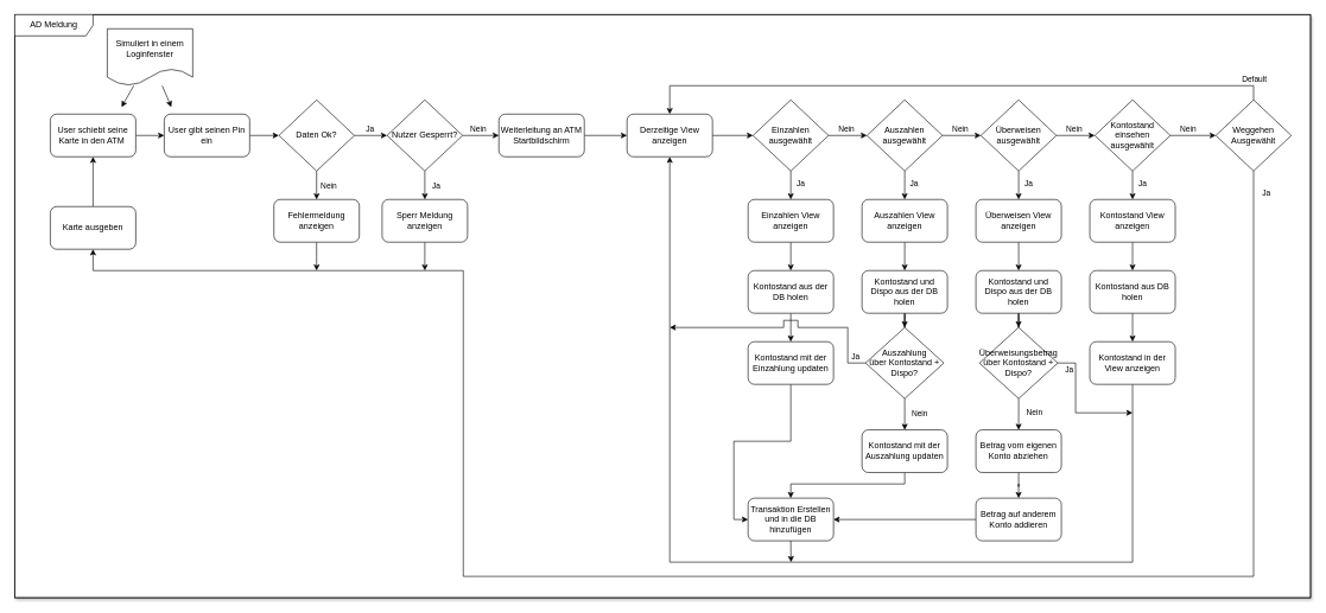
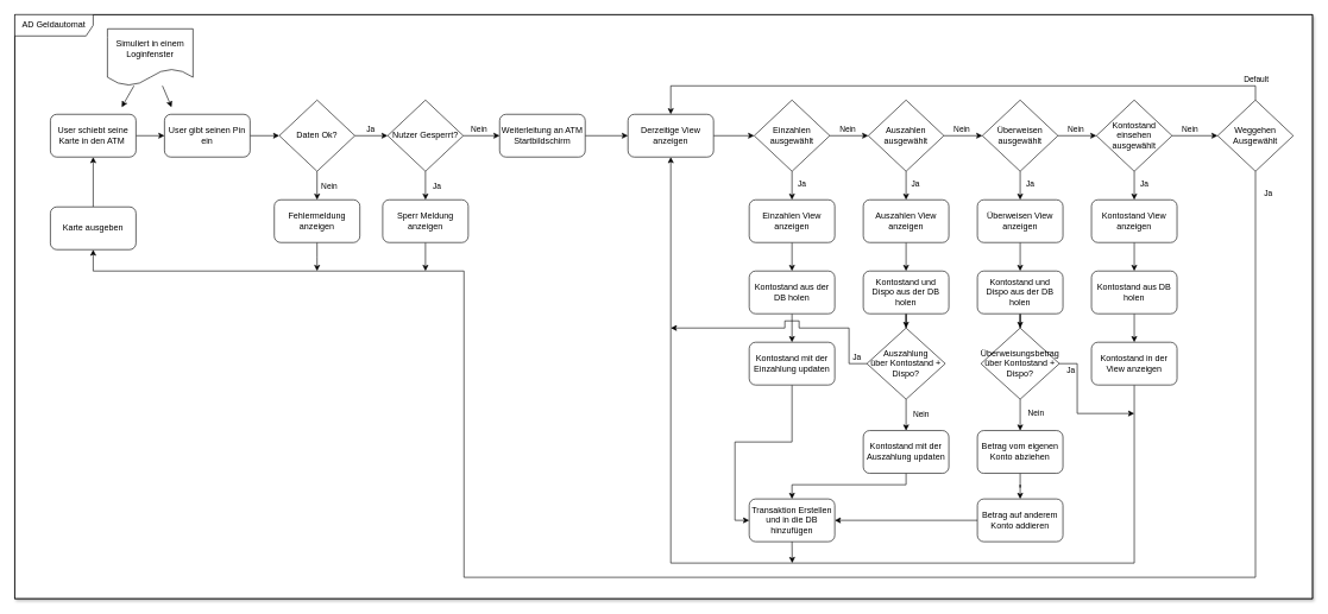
  <mxCell id="0" />
  <mxCell id="1" parent="0" />
  <mxCell id="2" value="" style="rounded=0;whiteSpace=wrap;html=1;shadow=1;" parent="1" vertex="1"><mxGeometry x="20" y="20" width="1820" height="820" as="geometry" /></mxCell>
  <mxCell id="3" value="" style="edgeStyle=orthogonalEdgeStyle;rounded=0;orthogonalLoop=1;jettySize=auto;html=1;" parent="1" source="4" target="6" edge="1"><mxGeometry relative="1" as="geometry" /></mxCell>
  <mxCell id="4" value="User schiebt seine Karte in den ATM&amp;nbsp;" style="rounded=1;whiteSpace=wrap;html=1;" parent="1" vertex="1"><mxGeometry x="70" y="160" width="120" height="60" as="geometry" /></mxCell>
  <mxCell id="5" value="" style="edgeStyle=none;rounded=0;orthogonalLoop=1;jettySize=auto;html=1;" parent="1" source="6" target="15" edge="1"><mxGeometry relative="1" as="geometry" /></mxCell>
  <mxCell id="6" value="User gibt seinen Pin ein" style="whiteSpace=wrap;html=1;rounded=1;" parent="1" vertex="1"><mxGeometry x="230" y="160" width="120" height="60" as="geometry" /></mxCell>
  <mxCell id="7" style="rounded=0;orthogonalLoop=1;jettySize=auto;html=1;" parent="1" source="9" edge="1"><mxGeometry relative="1" as="geometry"><mxPoint x="240" y="150" as="targetPoint" /><mxPoint x="230" y="150" as="sourcePoint" /></mxGeometry></mxCell>
  <mxCell id="8" style="edgeStyle=none;rounded=0;orthogonalLoop=1;jettySize=auto;html=1;" parent="1" source="9" edge="1"><mxGeometry relative="1" as="geometry"><mxPoint x="170" y="150" as="targetPoint" /><mxPoint x="190" y="260" as="sourcePoint" /></mxGeometry></mxCell>
  <mxCell id="9" value="Simuliert in einem Loginfenster" style="shape=document;whiteSpace=wrap;html=1;boundedLbl=1;" parent="1" vertex="1"><mxGeometry x="150" y="40" width="120" height="80" as="geometry" /></mxCell>
  <mxCell id="10" value="" style="edgeStyle=none;rounded=0;orthogonalLoop=1;jettySize=auto;html=1;" parent="1" source="15" target="20" edge="1"><mxGeometry relative="1" as="geometry" /></mxCell>
  <mxCell id="11" value="Ja" style="edgeLabel;html=1;align=center;verticalAlign=middle;resizable=0;points=[];" parent="10" connectable="0" vertex="1"><mxGeometry x="-0.425" y="1" relative="1" as="geometry"><mxPoint x="8" y="-9" as="offset" /></mxGeometry></mxCell>
  <mxCell id="12" value="" style="edgeStyle=none;rounded=0;orthogonalLoop=1;jettySize=auto;html=1;" parent="1" source="15" target="22" edge="1"><mxGeometry relative="1" as="geometry" /></mxCell>
  <mxCell id="13" value="Nein" style="edgeLabel;html=1;align=center;verticalAlign=middle;resizable=0;points=[];" parent="12" connectable="0" vertex="1"><mxGeometry x="0.52" y="1" relative="1" as="geometry"><mxPoint x="17" y="18" as="offset" /></mxGeometry></mxCell>
  <mxCell id="14" value="Nein" style="edgeLabel;html=1;align=center;verticalAlign=middle;resizable=0;points=[];" parent="12" connectable="0" vertex="1"><mxGeometry x="0.422" relative="1" as="geometry"><mxPoint x="16" y="-8" as="offset" /></mxGeometry></mxCell>
  <mxCell id="15" value="Daten Ok?" style="rhombus;whiteSpace=wrap;html=1;" parent="1" vertex="1"><mxGeometry x="391" y="140" width="106" height="100" as="geometry" /></mxCell>
  <mxCell id="16" value="" style="edgeStyle=none;rounded=0;orthogonalLoop=1;jettySize=auto;html=1;" parent="1" source="20" target="24" edge="1"><mxGeometry relative="1" as="geometry" /></mxCell>
  <mxCell id="17" value="Ja" style="edgeLabel;html=1;align=center;verticalAlign=middle;resizable=0;points=[];" parent="16" connectable="0" vertex="1"><mxGeometry x="0.36" y="-1" relative="1" as="geometry"><mxPoint x="16" y="-7" as="offset" /></mxGeometry></mxCell>
  <mxCell id="18" value="" style="edgeStyle=orthogonalEdgeStyle;rounded=0;orthogonalLoop=1;jettySize=auto;html=1;" parent="1" source="20" target="28" edge="1"><mxGeometry relative="1" as="geometry" /></mxCell>
  <mxCell id="19" value="Nein" style="edgeLabel;html=1;align=center;verticalAlign=middle;resizable=0;points=[];" parent="18" connectable="0" vertex="1"><mxGeometry x="-0.161" y="1" relative="1" as="geometry"><mxPoint y="-9" as="offset" /></mxGeometry></mxCell>
  <mxCell id="20" value="Nutzer Gesperrt?" style="rhombus;whiteSpace=wrap;html=1;" parent="1" vertex="1"><mxGeometry x="543" y="140" width="106" height="100" as="geometry" /></mxCell>
  <mxCell id="21" style="edgeStyle=orthogonalEdgeStyle;rounded=0;orthogonalLoop=1;jettySize=auto;html=1;" parent="1" source="22" edge="1"><mxGeometry relative="1" as="geometry"><mxPoint x="444" y="380" as="targetPoint" /><Array as="points" /></mxGeometry></mxCell>
  <mxCell id="22" value="Fehlermeldung anzeigen" style="rounded=1;whiteSpace=wrap;html=1;" parent="1" vertex="1"><mxGeometry x="384" y="280" width="120" height="60" as="geometry" /></mxCell>
  <mxCell id="23" style="edgeStyle=orthogonalEdgeStyle;rounded=0;orthogonalLoop=1;jettySize=auto;html=1;" parent="1" source="24" edge="1"><mxGeometry relative="1" as="geometry"><mxPoint x="596" y="380" as="targetPoint" /><Array as="points"><mxPoint x="596" y="380" /></Array></mxGeometry></mxCell>
  <mxCell id="24" value="Sperr Meldung anzeigen" style="rounded=1;whiteSpace=wrap;html=1;" parent="1" vertex="1"><mxGeometry x="536" y="280" width="120" height="60" as="geometry" /></mxCell>
  <mxCell id="25" value="" style="edgeStyle=orthogonalEdgeStyle;rounded=0;orthogonalLoop=1;jettySize=auto;html=1;" parent="1" source="26" target="4" edge="1"><mxGeometry relative="1" as="geometry" /></mxCell>
  <mxCell id="26" value="Karte ausgeben" style="rounded=1;whiteSpace=wrap;html=1;" parent="1" vertex="1"><mxGeometry x="70" y="290" width="120" height="60" as="geometry" /></mxCell>
  <mxCell id="27" value="" style="edgeStyle=orthogonalEdgeStyle;rounded=0;orthogonalLoop=1;jettySize=auto;html=1;" parent="1" source="28" target="93" edge="1"><mxGeometry relative="1" as="geometry" /></mxCell>
  <mxCell id="28" value="Weiterleitung an ATM Startbildschirm" style="whiteSpace=wrap;html=1;rounded=1;" parent="1" vertex="1"><mxGeometry x="700" y="160" width="120" height="60" as="geometry" /></mxCell>
  <mxCell id="29" value="" style="edgeStyle=orthogonalEdgeStyle;rounded=0;orthogonalLoop=1;jettySize=auto;html=1;" parent="1" source="33" target="38" edge="1"><mxGeometry relative="1" as="geometry" /></mxCell>
  <mxCell id="30" value="Nein" style="edgeLabel;html=1;align=center;verticalAlign=middle;resizable=0;points=[];" parent="29" connectable="0" vertex="1"><mxGeometry x="0.215" y="-1" relative="1" as="geometry"><mxPoint x="-9" y="-11" as="offset" /></mxGeometry></mxCell>
  <mxCell id="31" value="" style="edgeStyle=orthogonalEdgeStyle;rounded=0;orthogonalLoop=1;jettySize=auto;html=1;" parent="1" source="33" target="55" edge="1"><mxGeometry relative="1" as="geometry" /></mxCell>
  <mxCell id="32" value="Ja" style="edgeLabel;html=1;align=center;verticalAlign=middle;resizable=0;points=[];" parent="31" connectable="0" vertex="1"><mxGeometry x="-0.289" relative="1" as="geometry"><mxPoint x="13" y="2" as="offset" /></mxGeometry></mxCell>
  <mxCell id="33" value="Einzahlen ausgewählt" style="rhombus;whiteSpace=wrap;html=1;" parent="1" vertex="1"><mxGeometry x="1057" y="140" width="106" height="100" as="geometry" /></mxCell>
  <mxCell id="34" value="" style="edgeStyle=orthogonalEdgeStyle;rounded=0;orthogonalLoop=1;jettySize=auto;html=1;" parent="1" source="38" target="43" edge="1"><mxGeometry relative="1" as="geometry" /></mxCell>
  <mxCell id="35" value="Nein" style="edgeLabel;html=1;align=center;verticalAlign=middle;resizable=0;points=[];" parent="34" connectable="0" vertex="1"><mxGeometry x="-0.674" y="1" relative="1" as="geometry"><mxPoint x="15" y="-9" as="offset" /></mxGeometry></mxCell>
  <mxCell id="36" value="" style="edgeStyle=orthogonalEdgeStyle;rounded=0;orthogonalLoop=1;jettySize=auto;html=1;" parent="1" source="38" target="57" edge="1"><mxGeometry relative="1" as="geometry" /></mxCell>
  <mxCell id="37" value="Ja" style="edgeLabel;html=1;align=center;verticalAlign=middle;resizable=0;points=[];" parent="36" connectable="0" vertex="1"><mxGeometry x="-0.254" y="1" relative="1" as="geometry"><mxPoint x="11" y="1" as="offset" /></mxGeometry></mxCell>
  <mxCell id="38" value="Auszahlen ausgewählt" style="rhombus;whiteSpace=wrap;html=1;" parent="1" vertex="1"><mxGeometry x="1217" y="140" width="106" height="100" as="geometry" /></mxCell>
  <mxCell id="39" value="" style="edgeStyle=orthogonalEdgeStyle;rounded=0;orthogonalLoop=1;jettySize=auto;html=1;" parent="1" source="43" target="48" edge="1"><mxGeometry relative="1" as="geometry" /></mxCell>
  <mxCell id="40" value="Nein" style="edgeLabel;html=1;align=center;verticalAlign=middle;resizable=0;points=[];" parent="39" connectable="0" vertex="1"><mxGeometry x="-0.259" y="1" relative="1" as="geometry"><mxPoint x="4" y="-9" as="offset" /></mxGeometry></mxCell>
  <mxCell id="41" value="" style="edgeStyle=orthogonalEdgeStyle;rounded=0;orthogonalLoop=1;jettySize=auto;html=1;" parent="1" source="43" target="59" edge="1"><mxGeometry relative="1" as="geometry" /></mxCell>
  <mxCell id="42" value="Ja" style="edgeLabel;html=1;align=center;verticalAlign=middle;resizable=0;points=[];" parent="41" connectable="0" vertex="1"><mxGeometry x="-0.289" relative="1" as="geometry"><mxPoint x="13" y="2" as="offset" /></mxGeometry></mxCell>
  <mxCell id="43" value="Überweisen ausgewählt" style="rhombus;whiteSpace=wrap;html=1;" parent="1" vertex="1"><mxGeometry x="1377" y="140" width="106" height="100" as="geometry" /></mxCell>
  <mxCell id="44" value="" style="edgeStyle=orthogonalEdgeStyle;rounded=0;orthogonalLoop=1;jettySize=auto;html=1;" parent="1" source="48" target="53" edge="1"><mxGeometry relative="1" as="geometry" /></mxCell>
  <mxCell id="45" value="Nein" style="edgeLabel;html=1;align=center;verticalAlign=middle;resizable=0;points=[];" parent="44" connectable="0" vertex="1"><mxGeometry x="-0.65" y="1" relative="1" as="geometry"><mxPoint x="13" y="-9" as="offset" /></mxGeometry></mxCell>
  <mxCell id="46" value="" style="edgeStyle=orthogonalEdgeStyle;rounded=0;orthogonalLoop=1;jettySize=auto;html=1;" parent="1" source="48" target="61" edge="1"><mxGeometry relative="1" as="geometry" /></mxCell>
  <mxCell id="47" value="Ja" style="edgeLabel;html=1;align=center;verticalAlign=middle;resizable=0;points=[];" parent="46" connectable="0" vertex="1"><mxGeometry x="-0.341" y="-1" relative="1" as="geometry"><mxPoint x="14" y="3" as="offset" /></mxGeometry></mxCell>
  <mxCell id="48" value="Kontostand einsehen ausgewählt" style="rhombus;whiteSpace=wrap;html=1;" parent="1" vertex="1"><mxGeometry x="1537" y="140" width="106" height="100" as="geometry" /></mxCell>
  <mxCell id="49" style="edgeStyle=orthogonalEdgeStyle;rounded=0;orthogonalLoop=1;jettySize=auto;html=1;entryX=0.5;entryY=1;entryDx=0;entryDy=0;" parent="1" source="53" target="26" edge="1"><mxGeometry relative="1" as="geometry"><Array as="points"><mxPoint x="1760" y="810" /><mxPoint x="650" y="810" /><mxPoint x="650" y="380" /><mxPoint x="130" y="380" /></Array></mxGeometry></mxCell>
  <mxCell id="50" value="Ja" style="edgeLabel;html=1;align=center;verticalAlign=middle;resizable=0;points=[];" parent="49" connectable="0" vertex="1"><mxGeometry x="-0.96" relative="1" as="geometry"><mxPoint x="17" y="-23" as="offset" /></mxGeometry></mxCell>
  <mxCell id="51" style="edgeStyle=orthogonalEdgeStyle;rounded=0;orthogonalLoop=1;jettySize=auto;html=1;exitX=0.5;exitY=0;exitDx=0;exitDy=0;entryX=0.5;entryY=0;entryDx=0;entryDy=0;" parent="1" source="53" target="93" edge="1"><mxGeometry relative="1" as="geometry" /></mxCell>
  <mxCell id="52" value="Default" style="edgeLabel;html=1;align=center;verticalAlign=middle;resizable=0;points=[];" parent="51" connectable="0" vertex="1"><mxGeometry x="-0.127" y="-3" relative="1" as="geometry"><mxPoint x="364" y="-7" as="offset" /></mxGeometry></mxCell>
  <mxCell id="53" value="Weggehen Ausgewählt" style="rhombus;whiteSpace=wrap;html=1;" parent="1" vertex="1"><mxGeometry x="1707" y="140" width="106" height="100" as="geometry" /></mxCell>
  <mxCell id="54" value="" style="edgeStyle=orthogonalEdgeStyle;rounded=0;orthogonalLoop=1;jettySize=auto;html=1;" parent="1" source="55" target="63" edge="1"><mxGeometry relative="1" as="geometry" /></mxCell>
  <mxCell id="55" value="Einzahlen View anzeigen" style="whiteSpace=wrap;html=1;rounded=1;" parent="1" vertex="1"><mxGeometry x="1050" y="280" width="120" height="60" as="geometry" /></mxCell>
  <mxCell id="56" value="" style="edgeStyle=orthogonalEdgeStyle;rounded=0;orthogonalLoop=1;jettySize=auto;html=1;" parent="1" source="57" target="65" edge="1"><mxGeometry relative="1" as="geometry" /></mxCell>
  <mxCell id="57" value="Auszahlen View anzeigen" style="whiteSpace=wrap;html=1;rounded=1;" parent="1" vertex="1"><mxGeometry x="1210" y="280" width="120" height="60" as="geometry" /></mxCell>
  <mxCell id="58" value="" style="edgeStyle=orthogonalEdgeStyle;rounded=0;orthogonalLoop=1;jettySize=auto;html=1;" parent="1" source="59" target="67" edge="1"><mxGeometry relative="1" as="geometry" /></mxCell>
  <mxCell id="59" value="Überweisen View anzeigen" style="whiteSpace=wrap;html=1;rounded=1;" parent="1" vertex="1"><mxGeometry x="1370" y="280" width="120" height="60" as="geometry" /></mxCell>
  <mxCell id="60" value="" style="edgeStyle=orthogonalEdgeStyle;rounded=0;orthogonalLoop=1;jettySize=auto;html=1;" parent="1" source="61" target="69" edge="1"><mxGeometry relative="1" as="geometry" /></mxCell>
  <mxCell id="61" value="Kontostand View anzeigen" style="whiteSpace=wrap;html=1;rounded=1;" parent="1" vertex="1"><mxGeometry x="1530" y="280" width="120" height="60" as="geometry" /></mxCell>
  <mxCell id="62" value="" style="edgeStyle=orthogonalEdgeStyle;rounded=0;orthogonalLoop=1;jettySize=auto;html=1;" parent="1" source="63" target="73" edge="1"><mxGeometry relative="1" as="geometry" /></mxCell>
  <mxCell id="63" value="Kontostand aus der DB holen" style="whiteSpace=wrap;html=1;rounded=1;" parent="1" vertex="1"><mxGeometry x="1050" y="380" width="120" height="60" as="geometry" /></mxCell>
  <mxCell id="64" value="" style="edgeStyle=orthogonalEdgeStyle;rounded=0;orthogonalLoop=1;jettySize=auto;html=1;" parent="1" source="65" target="78" edge="1"><mxGeometry relative="1" as="geometry" /></mxCell>
  <mxCell id="65" value="Kontostand und Dispo aus der DB holen" style="whiteSpace=wrap;html=1;rounded=1;" parent="1" vertex="1"><mxGeometry x="1210" y="380" width="120" height="60" as="geometry" /></mxCell>
  <mxCell id="66" value="" style="edgeStyle=orthogonalEdgeStyle;rounded=0;orthogonalLoop=1;jettySize=auto;html=1;" parent="1" source="67" target="85" edge="1"><mxGeometry relative="1" as="geometry" /></mxCell>
  <mxCell id="67" value="Kontostand und Dispo aus der DB holen" style="whiteSpace=wrap;html=1;rounded=1;" parent="1" vertex="1"><mxGeometry x="1370" y="380" width="120" height="60" as="geometry" /></mxCell>
  <mxCell id="68" value="" style="edgeStyle=orthogonalEdgeStyle;rounded=0;orthogonalLoop=1;jettySize=auto;html=1;" parent="1" source="69" target="71" edge="1"><mxGeometry relative="1" as="geometry" /></mxCell>
  <mxCell id="69" value="Kontostand aus DB holen" style="whiteSpace=wrap;html=1;rounded=1;" parent="1" vertex="1"><mxGeometry x="1530" y="380" width="120" height="60" as="geometry" /></mxCell>
  <mxCell id="70" style="edgeStyle=orthogonalEdgeStyle;rounded=0;orthogonalLoop=1;jettySize=auto;html=1;" parent="1" source="71" edge="1"><mxGeometry relative="1" as="geometry"><mxPoint x="940" y="220" as="targetPoint" /><Array as="points"><mxPoint x="1590" y="790" /><mxPoint x="940" y="790" /></Array></mxGeometry></mxCell>
  <mxCell id="71" value="Kontostand in der View anzeigen" style="whiteSpace=wrap;html=1;rounded=1;" parent="1" vertex="1"><mxGeometry x="1530" y="480" width="120" height="60" as="geometry" /></mxCell>
  <mxCell id="72" style="edgeStyle=orthogonalEdgeStyle;rounded=0;orthogonalLoop=1;jettySize=auto;html=1;exitX=0.5;exitY=1;exitDx=0;exitDy=0;entryX=0;entryY=0.5;entryDx=0;entryDy=0;" parent="1" source="73" target="91" edge="1"><mxGeometry relative="1" as="geometry" /></mxCell>
  <mxCell id="73" value="Kontostand mit der Einzahlung updaten" style="whiteSpace=wrap;html=1;rounded=1;" parent="1" vertex="1"><mxGeometry x="1050" y="480" width="120" height="60" as="geometry" /></mxCell>
  <mxCell id="74" style="edgeStyle=orthogonalEdgeStyle;rounded=0;orthogonalLoop=1;jettySize=auto;html=1;exitX=0;exitY=0.5;exitDx=0;exitDy=0;" parent="1" source="78" edge="1"><mxGeometry relative="1" as="geometry"><mxPoint x="940" y="460" as="targetPoint" /><Array as="points"><mxPoint x="1190" y="510" /><mxPoint x="1190" y="460" /><mxPoint x="1120" y="460" /><mxPoint x="1120" y="450" /><mxPoint x="1100" y="450" /><mxPoint x="1100" y="460" /><mxPoint x="940" y="460" /></Array></mxGeometry></mxCell>
  <mxCell id="75" value="Ja" style="edgeLabel;html=1;align=center;verticalAlign=middle;resizable=0;points=[];rotation=0;" parent="74" connectable="0" vertex="1"><mxGeometry x="-0.805" y="1" relative="1" as="geometry"><mxPoint x="11" y="-1" as="offset" /></mxGeometry></mxCell>
  <mxCell id="76" value="" style="edgeStyle=orthogonalEdgeStyle;rounded=0;orthogonalLoop=1;jettySize=auto;html=1;" parent="1" source="78" target="80" edge="1"><mxGeometry relative="1" as="geometry" /></mxCell>
  <mxCell id="77" value="Nein" style="edgeLabel;html=1;align=center;verticalAlign=middle;resizable=0;points=[];" parent="76" connectable="0" vertex="1"><mxGeometry x="0.298" y="1" relative="1" as="geometry"><mxPoint x="19" y="-9" as="offset" /></mxGeometry></mxCell>
  <mxCell id="78" value="Auszahlung &lt;br&gt;über Kontostand + Dispo?" style="rhombus;whiteSpace=wrap;html=1;" parent="1" vertex="1"><mxGeometry x="1215" y="460" width="110" height="100" as="geometry" /></mxCell>
  <mxCell id="79" style="edgeStyle=orthogonalEdgeStyle;rounded=0;orthogonalLoop=1;jettySize=auto;html=1;exitX=0.5;exitY=1;exitDx=0;exitDy=0;" parent="1" source="80" target="91" edge="1"><mxGeometry relative="1" as="geometry"><Array as="points"><mxPoint x="1270" y="680" /><mxPoint x="1110" y="680" /></Array></mxGeometry></mxCell>
  <mxCell id="80" value="Kontostand mit der Auszahlung updaten" style="whiteSpace=wrap;html=1;rounded=1;" parent="1" vertex="1"><mxGeometry x="1210" y="604" width="120" height="60" as="geometry" /></mxCell>
  <mxCell id="81" style="edgeStyle=orthogonalEdgeStyle;rounded=0;orthogonalLoop=1;jettySize=auto;html=1;exitX=1;exitY=0.5;exitDx=0;exitDy=0;" parent="1" source="85" edge="1"><mxGeometry relative="1" as="geometry"><mxPoint x="1590" y="580" as="targetPoint" /><Array as="points"><mxPoint x="1510" y="510" /><mxPoint x="1510" y="580" /></Array></mxGeometry></mxCell>
  <mxCell id="82" value="Ja" style="edgeLabel;html=1;align=center;verticalAlign=middle;resizable=0;points=[];" parent="81" connectable="0" vertex="1"><mxGeometry x="-0.492" relative="1" as="geometry"><mxPoint x="-10" y="-10" as="offset" /></mxGeometry></mxCell>
  <mxCell id="83" value="" style="edgeStyle=orthogonalEdgeStyle;rounded=0;orthogonalLoop=1;jettySize=auto;html=1;" parent="1" source="85" target="87" edge="1"><mxGeometry relative="1" as="geometry" /></mxCell>
  <mxCell id="84" value="Nein" style="edgeLabel;html=1;align=center;verticalAlign=middle;resizable=0;points=[];" parent="83" connectable="0" vertex="1"><mxGeometry x="-0.167" y="1" relative="1" as="geometry"><mxPoint x="20" as="offset" /></mxGeometry></mxCell>
  <mxCell id="85" value="Überweisungsbetrag&lt;br&gt;über Kontostand + Dispo?" style="rhombus;whiteSpace=wrap;html=1;" parent="1" vertex="1"><mxGeometry x="1375" y="460" width="110" height="100" as="geometry" /></mxCell>
  <mxCell id="86" value="" style="edgeStyle=orthogonalEdgeStyle;rounded=0;orthogonalLoop=1;jettySize=auto;html=1;" parent="1" source="87" target="89" edge="1"><mxGeometry relative="1" as="geometry" /></mxCell>
  <mxCell id="87" value="Betrag vom eigenen Konto abziehen" style="whiteSpace=wrap;html=1;rounded=1;" parent="1" vertex="1"><mxGeometry x="1370" y="604" width="120" height="60" as="geometry" /></mxCell>
  <mxCell id="88" style="edgeStyle=orthogonalEdgeStyle;rounded=0;orthogonalLoop=1;jettySize=auto;html=1;exitX=0;exitY=0.5;exitDx=0;exitDy=0;entryX=1;entryY=0.5;entryDx=0;entryDy=0;" parent="1" source="89" target="91" edge="1"><mxGeometry relative="1" as="geometry" /></mxCell>
  <mxCell id="89" value="Betrag auf anderem Konto addieren" style="whiteSpace=wrap;html=1;rounded=1;" parent="1" vertex="1"><mxGeometry x="1370" y="700" width="120" height="60" as="geometry" /></mxCell>
  <mxCell id="90" style="edgeStyle=orthogonalEdgeStyle;rounded=0;orthogonalLoop=1;jettySize=auto;html=1;exitX=0.5;exitY=1;exitDx=0;exitDy=0;" parent="1" source="91" edge="1"><mxGeometry relative="1" as="geometry"><mxPoint x="1110.286" y="790" as="targetPoint" /></mxGeometry></mxCell>
  <mxCell id="91" value="Transaktion Erstellen und in die DB hinzufügen" style="rounded=1;whiteSpace=wrap;html=1;" parent="1" vertex="1"><mxGeometry x="1050" y="700" width="120" height="60" as="geometry" /></mxCell>
  <mxCell id="92" value="" style="edgeStyle=orthogonalEdgeStyle;rounded=0;orthogonalLoop=1;jettySize=auto;html=1;" parent="1" source="93" target="33" edge="1"><mxGeometry relative="1" as="geometry" /></mxCell>
  <mxCell id="93" value="Derzeitige View anzeigen" style="whiteSpace=wrap;html=1;rounded=1;" parent="1" vertex="1"><mxGeometry x="880" y="160" width="120" height="60" as="geometry" /></mxCell>
- <mxCell id="94" value="AD Meldung" style="shape=umlFrame;whiteSpace=wrap;html=1;pointerEvents=0;width=110;height=30;" parent="1" vertex="1"><mxGeometry x="20" y="20" width="1820" height="820" as="geometry" /></mxCell>
+ <mxCell id="94" value="AD Geldautomat" style="shape=umlFrame;whiteSpace=wrap;html=1;pointerEvents=0;width=110;height=30;" parent="1" vertex="1"><mxGeometry x="20" y="20" width="1820" height="820" as="geometry" /></mxCell>
